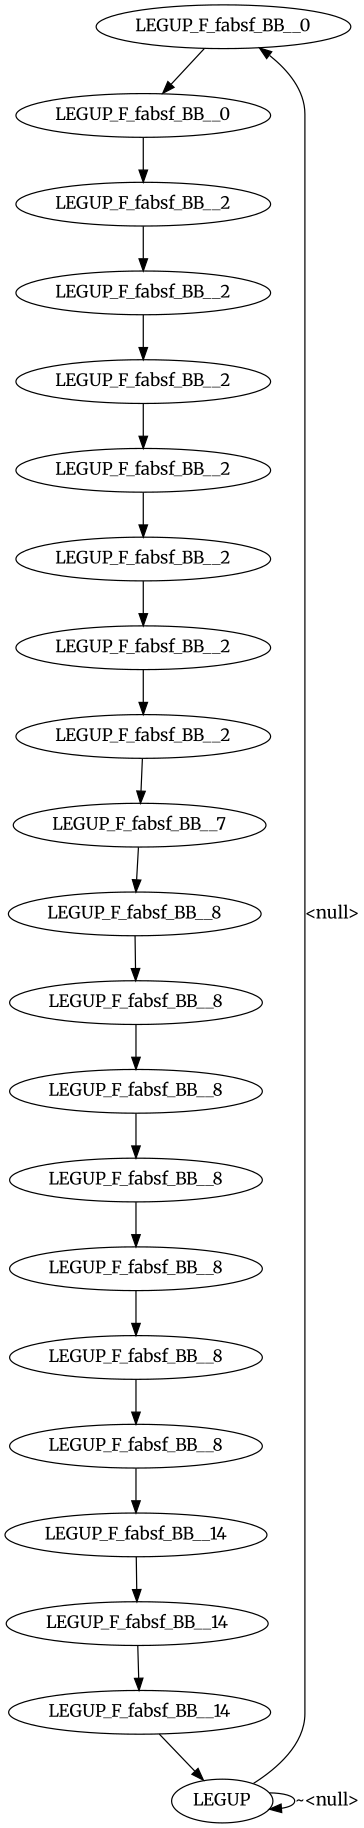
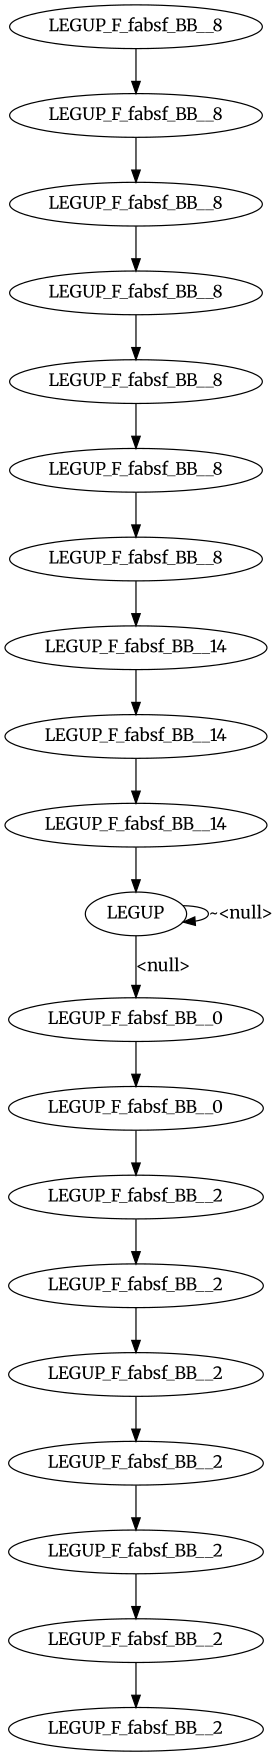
  digraph {
    fontname=Merriweather
    node [fontname=Merriweather]
    edge [fontname=Merriweather]
    n1 [label=LEGUP_F_fabsf_BB__0]
    n2 [label=LEGUP_F_fabsf_BB__0]
    n3 [label=LEGUP]
    n4 [label=LEGUP_F_fabsf_BB__2]
    n5 [label=LEGUP_F_fabsf_BB__2]
    n6 [label=LEGUP_F_fabsf_BB__2]
    n7 [label=LEGUP_F_fabsf_BB__2]
    n8 [label=LEGUP_F_fabsf_BB__2]
    n9 [label=LEGUP_F_fabsf_BB__2]
    n10 [label=LEGUP_F_fabsf_BB__2]
-   n11 [label=LEGUP_F_fabsf_BB__7]
    n12 [label=LEGUP_F_fabsf_BB__8]
    n13 [label=LEGUP_F_fabsf_BB__8]
    n14 [label=LEGUP_F_fabsf_BB__8]
    n15 [label=LEGUP_F_fabsf_BB__8]
    n16 [label=LEGUP_F_fabsf_BB__8]
    n17 [label=LEGUP_F_fabsf_BB__8]
    n18 [label=LEGUP_F_fabsf_BB__8]
    n19 [label=LEGUP_F_fabsf_BB__14]
    n20 [label=LEGUP_F_fabsf_BB__14]
    n21 [label=LEGUP_F_fabsf_BB__14]
    n1 -> n2
    n2 -> n4
    n3 -> n1 [label="<null>"]
    n3 -> n3 [label="~<null>"]
    n4 -> n5
    n5 -> n6
    n6 -> n7
    n7 -> n8
    n8 -> n9
    n9 -> n10
-   n10 -> n11
-   n11 -> n12
    n12 -> n13
    n13 -> n14
    n14 -> n15
    n15 -> n16
    n16 -> n17
    n17 -> n18
    n18 -> n19
    n19 -> n20
    n20 -> n21
    n21 -> n3
  }
